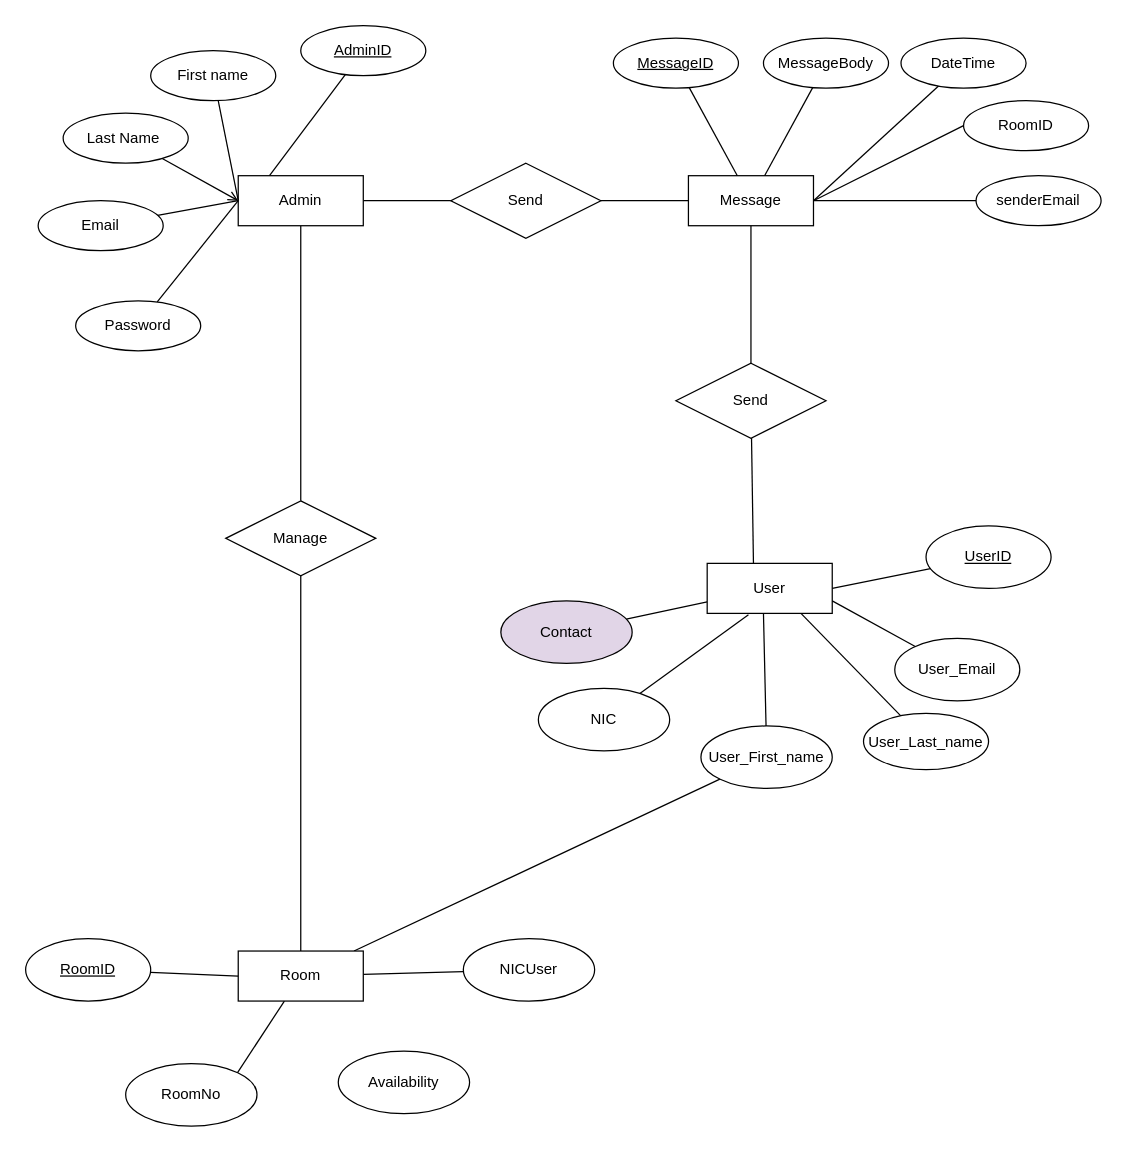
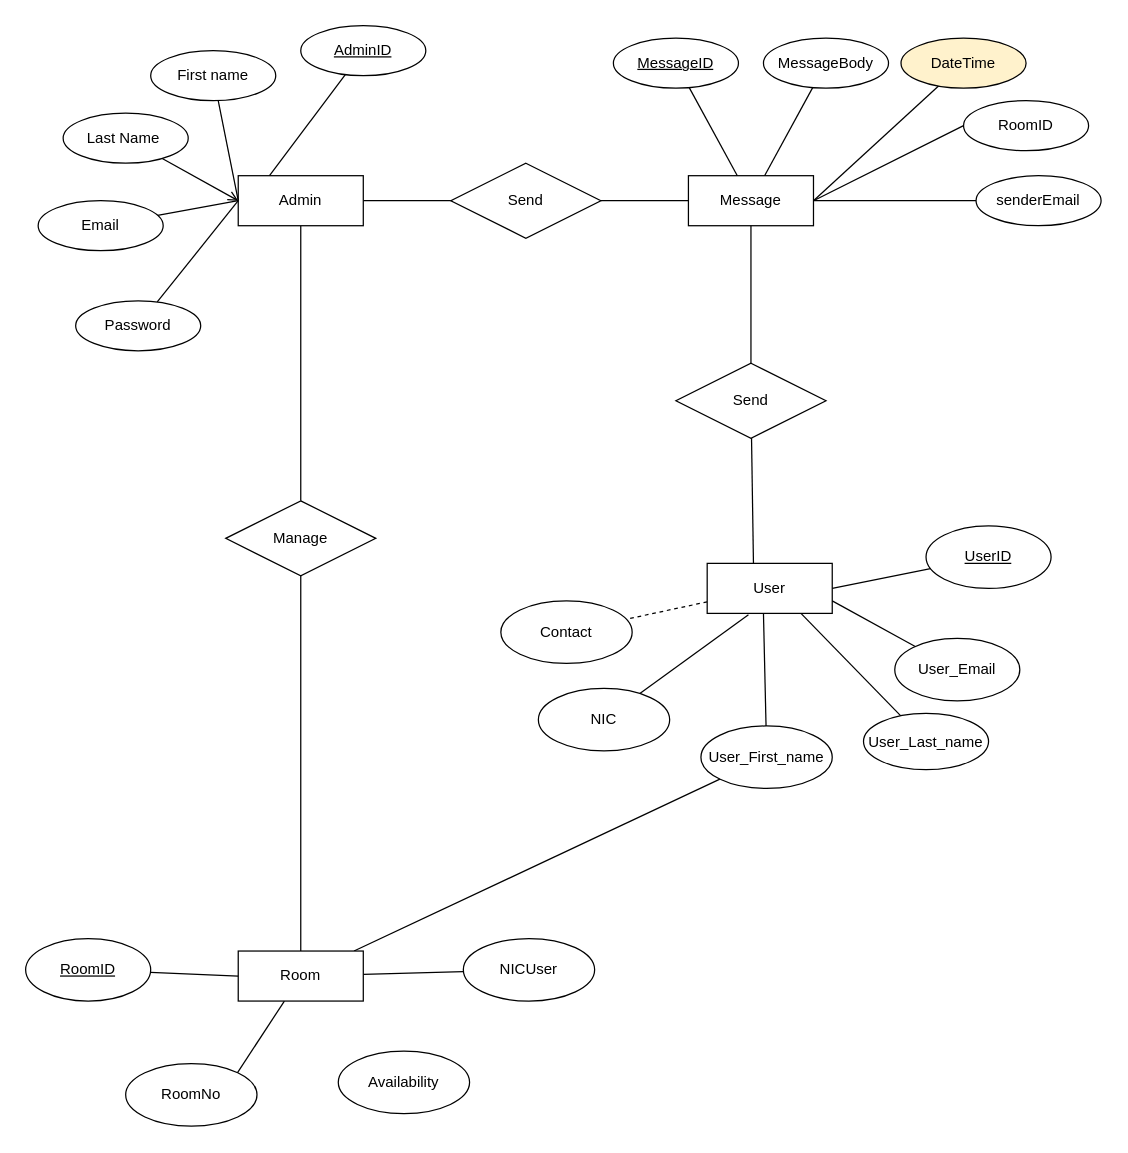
  <mxCell id="0" />
  <mxCell id="1" parent="0" />
  <mxCell id="2" style="edgeStyle=none;rounded=0;orthogonalLoop=1;jettySize=auto;html=1;entryX=0;entryY=0.5;entryDx=0;entryDy=0;endArrow=none;endFill=0;" parent="1" source="4" target="35" edge="1"><mxGeometry relative="1" as="geometry" /></mxCell>
  <mxCell id="3" style="rounded=0;orthogonalLoop=1;jettySize=auto;html=1;endArrow=none;endFill=0;" edge="1" parent="1" source="4" target="45"><mxGeometry relative="1" as="geometry" /></mxCell>
  <mxCell id="4" value="Admin" style="whiteSpace=wrap;html=1;align=center;" parent="1" vertex="1"><mxGeometry x="190" y="140" width="100" height="40" as="geometry" /></mxCell>
  <mxCell id="5" style="edgeStyle=none;rounded=0;orthogonalLoop=1;jettySize=auto;html=1;entryX=0.25;entryY=0;entryDx=0;entryDy=0;endArrow=none;endFill=0;" parent="1" source="6" target="4" edge="1"><mxGeometry relative="1" as="geometry" /></mxCell>
  <mxCell id="6" value="AdminID" style="ellipse;whiteSpace=wrap;html=1;align=center;fontStyle=4;" parent="1" vertex="1"><mxGeometry x="240" y="20" width="100" height="40" as="geometry" /></mxCell>
  <mxCell id="7" style="edgeStyle=none;rounded=0;orthogonalLoop=1;jettySize=auto;html=1;entryX=0;entryY=0.5;entryDx=0;entryDy=0;endArrow=open;endFill=0;" parent="1" source="8" target="4" edge="1"><mxGeometry relative="1" as="geometry" /></mxCell>
  <mxCell id="8" value="Last Name&amp;nbsp;" style="ellipse;whiteSpace=wrap;html=1;align=center;" parent="1" vertex="1"><mxGeometry x="50" y="90" width="100" height="40" as="geometry" /></mxCell>
  <mxCell id="9" style="edgeStyle=none;rounded=0;orthogonalLoop=1;jettySize=auto;html=1;endArrow=none;endFill=0;" parent="1" source="10" edge="1"><mxGeometry relative="1" as="geometry"><mxPoint x="190" y="160" as="targetPoint" /></mxGeometry></mxCell>
  <mxCell id="10" value="First name" style="ellipse;whiteSpace=wrap;html=1;align=center;" parent="1" vertex="1"><mxGeometry x="120" y="40" width="100" height="40" as="geometry" /></mxCell>
  <mxCell id="11" style="rounded=0;orthogonalLoop=1;jettySize=auto;html=1;entryX=0;entryY=0.5;entryDx=0;entryDy=0;endArrow=none;endFill=0;" parent="1" source="12" target="4" edge="1"><mxGeometry relative="1" as="geometry" /></mxCell>
  <mxCell id="12" value="Email" style="ellipse;whiteSpace=wrap;html=1;align=center;" parent="1" vertex="1"><mxGeometry x="30" y="160" width="100" height="40" as="geometry" /></mxCell>
  <mxCell id="13" style="edgeStyle=none;rounded=0;orthogonalLoop=1;jettySize=auto;html=1;endArrow=none;endFill=0;" parent="1" source="14" edge="1"><mxGeometry relative="1" as="geometry"><mxPoint x="190" y="160" as="targetPoint" /></mxGeometry></mxCell>
  <mxCell id="14" value="Password&lt;br&gt;" style="ellipse;whiteSpace=wrap;html=1;align=center;" parent="1" vertex="1"><mxGeometry x="60" y="240" width="100" height="40" as="geometry" /></mxCell>
  <mxCell id="15" style="edgeStyle=none;rounded=0;orthogonalLoop=1;jettySize=auto;html=1;entryX=0;entryY=0.5;entryDx=0;entryDy=0;endArrow=none;endFill=0;exitX=1;exitY=0.5;exitDx=0;exitDy=0;" parent="1" source="17" target="42" edge="1"><mxGeometry relative="1" as="geometry"><mxPoint x="750" y="170" as="targetPoint" /></mxGeometry></mxCell>
  <mxCell id="16" style="edgeStyle=none;rounded=0;orthogonalLoop=1;jettySize=auto;html=1;endArrow=none;endFill=0;" parent="1" source="17" edge="1"><mxGeometry relative="1" as="geometry"><mxPoint x="780" y="160" as="targetPoint" /></mxGeometry></mxCell>
  <mxCell id="17" value="Message" style="whiteSpace=wrap;html=1;align=center;" parent="1" vertex="1"><mxGeometry x="550" y="140" width="100" height="40" as="geometry" /></mxCell>
  <mxCell id="18" style="edgeStyle=none;rounded=0;orthogonalLoop=1;jettySize=auto;html=1;endArrow=none;endFill=0;" parent="1" source="19" target="17" edge="1"><mxGeometry relative="1" as="geometry" /></mxCell>
  <mxCell id="19" value="MessageID" style="ellipse;whiteSpace=wrap;html=1;align=center;fontStyle=4;" parent="1" vertex="1"><mxGeometry x="490" y="30" width="100" height="40" as="geometry" /></mxCell>
  <mxCell id="20" style="edgeStyle=none;rounded=0;orthogonalLoop=1;jettySize=auto;html=1;entryX=1;entryY=0.5;entryDx=0;entryDy=0;endArrow=none;endFill=0;" parent="1" source="21" target="17" edge="1"><mxGeometry relative="1" as="geometry" /></mxCell>
- <mxCell id="21" value="DateTime" style="ellipse;whiteSpace=wrap;html=1;align=center;" parent="1" vertex="1"><mxGeometry x="720" y="30" width="100" height="40" as="geometry" /></mxCell>
+ <mxCell id="21" value="DateTime" style="ellipse;whiteSpace=wrap;html=1;align=center;fillColor=#fff2cc;" parent="1" vertex="1"><mxGeometry x="720" y="30" width="100" height="40" as="geometry" /></mxCell>
  <mxCell id="22" style="edgeStyle=none;rounded=0;orthogonalLoop=1;jettySize=auto;html=1;endArrow=none;endFill=0;" parent="1" source="23" target="17" edge="1"><mxGeometry relative="1" as="geometry" /></mxCell>
  <mxCell id="23" value="MessageBody" style="ellipse;whiteSpace=wrap;html=1;align=center;" parent="1" vertex="1"><mxGeometry x="610" y="30" width="100" height="40" as="geometry" /></mxCell>
- <mxCell id="24" value="" style="edgeStyle=none;rounded=0;orthogonalLoop=1;jettySize=auto;html=1;endArrow=none;endFill=0;" parent="1" source="25" target="41" edge="1"><mxGeometry relative="1" as="geometry" /></mxCell>
+ <mxCell id="24" value="" style="edgeStyle=none;rounded=0;orthogonalLoop=1;jettySize=auto;html=1;endArrow=none;endFill=0;dashed=1;" parent="1" source="25" target="41" edge="1"><mxGeometry relative="1" as="geometry" /></mxCell>
  <mxCell id="25" value="User" style="whiteSpace=wrap;html=1;align=center;" parent="1" vertex="1"><mxGeometry x="565" y="450" width="100" height="40" as="geometry" /></mxCell>
  <mxCell id="26" style="edgeStyle=none;rounded=0;orthogonalLoop=1;jettySize=auto;html=1;entryX=1;entryY=0.5;entryDx=0;entryDy=0;endArrow=none;endFill=0;" parent="1" source="27" target="25" edge="1"><mxGeometry relative="1" as="geometry" /></mxCell>
  <mxCell id="27" value="UserID" style="ellipse;whiteSpace=wrap;html=1;align=center;fontStyle=4;" parent="1" vertex="1"><mxGeometry x="740" y="420" width="100" height="50" as="geometry" /></mxCell>
  <mxCell id="28" style="edgeStyle=none;rounded=0;orthogonalLoop=1;jettySize=auto;html=1;endArrow=none;endFill=0;" parent="1" source="29" edge="1"><mxGeometry relative="1" as="geometry"><mxPoint x="610" y="490" as="targetPoint" /></mxGeometry></mxCell>
  <mxCell id="29" value="User_First_name" style="ellipse;whiteSpace=wrap;html=1;align=center;" parent="1" vertex="1"><mxGeometry x="560" y="580" width="105" height="50" as="geometry" /></mxCell>
  <mxCell id="30" style="edgeStyle=none;rounded=0;orthogonalLoop=1;jettySize=auto;html=1;entryX=1;entryY=0.75;entryDx=0;entryDy=0;endArrow=none;endFill=0;" parent="1" source="31" target="25" edge="1"><mxGeometry relative="1" as="geometry" /></mxCell>
  <mxCell id="31" value="User_Email" style="ellipse;whiteSpace=wrap;html=1;align=center;" parent="1" vertex="1"><mxGeometry x="715" y="510" width="100" height="50" as="geometry" /></mxCell>
  <mxCell id="32" style="edgeStyle=none;rounded=0;orthogonalLoop=1;jettySize=auto;html=1;entryX=0.75;entryY=1;entryDx=0;entryDy=0;endArrow=none;endFill=0;" parent="1" source="33" target="25" edge="1"><mxGeometry relative="1" as="geometry" /></mxCell>
  <mxCell id="33" value="User_Last_name" style="ellipse;whiteSpace=wrap;html=1;align=center;" parent="1" vertex="1"><mxGeometry x="690" y="570" width="100" height="45" as="geometry" /></mxCell>
  <mxCell id="34" style="edgeStyle=none;rounded=0;orthogonalLoop=1;jettySize=auto;html=1;exitX=1;exitY=0.5;exitDx=0;exitDy=0;entryX=0;entryY=0.5;entryDx=0;entryDy=0;endArrow=none;endFill=0;" parent="1" source="35" target="17" edge="1"><mxGeometry relative="1" as="geometry" /></mxCell>
  <mxCell id="35" value="Send" style="shape=rhombus;perimeter=rhombusPerimeter;whiteSpace=wrap;html=1;align=center;" parent="1" vertex="1"><mxGeometry x="360" y="130" width="120" height="60" as="geometry" /></mxCell>
  <mxCell id="36" style="edgeStyle=none;rounded=0;orthogonalLoop=1;jettySize=auto;html=1;entryX=0.5;entryY=1;entryDx=0;entryDy=0;endArrow=none;endFill=0;" parent="1" source="38" target="17" edge="1"><mxGeometry relative="1" as="geometry" /></mxCell>
  <mxCell id="37" style="edgeStyle=none;rounded=0;orthogonalLoop=1;jettySize=auto;html=1;endArrow=none;endFill=0;entryX=0.37;entryY=0;entryDx=0;entryDy=0;entryPerimeter=0;" parent="1" source="38" target="25" edge="1"><mxGeometry relative="1" as="geometry"><mxPoint x="600" y="440" as="targetPoint" /></mxGeometry></mxCell>
  <mxCell id="38" value="Send" style="shape=rhombus;perimeter=rhombusPerimeter;whiteSpace=wrap;html=1;align=center;" parent="1" vertex="1"><mxGeometry x="540" y="290" width="120" height="60" as="geometry" /></mxCell>
  <mxCell id="39" style="edgeStyle=none;rounded=0;orthogonalLoop=1;jettySize=auto;html=1;entryX=0.33;entryY=1.025;entryDx=0;entryDy=0;entryPerimeter=0;endArrow=none;endFill=0;" parent="1" source="40" target="25" edge="1"><mxGeometry relative="1" as="geometry" /></mxCell>
  <mxCell id="40" value="NIC" style="ellipse;whiteSpace=wrap;html=1;align=center;" parent="1" vertex="1"><mxGeometry x="430" y="550" width="105" height="50" as="geometry" /></mxCell>
- <mxCell id="41" value="Contact" style="ellipse;whiteSpace=wrap;html=1;align=center;fillColor=#e1d5e7;" parent="1" vertex="1"><mxGeometry x="400" y="480" width="105" height="50" as="geometry" /></mxCell>
+ <mxCell id="41" value="Contact" style="ellipse;whiteSpace=wrap;html=1;align=center;" parent="1" vertex="1"><mxGeometry x="400" y="480" width="105" height="50" as="geometry" /></mxCell>
  <mxCell id="42" value="RoomID" style="ellipse;whiteSpace=wrap;html=1;align=center;" parent="1" vertex="1"><mxGeometry x="770" y="80" width="100" height="40" as="geometry" /></mxCell>
  <mxCell id="43" value="senderEmail" style="ellipse;whiteSpace=wrap;html=1;align=center;" parent="1" vertex="1"><mxGeometry x="780" y="140" width="100" height="40" as="geometry" /></mxCell>
  <mxCell id="44" style="edgeStyle=none;rounded=0;orthogonalLoop=1;jettySize=auto;html=1;endArrow=none;endFill=0;" edge="1" parent="1" source="45" target="49"><mxGeometry relative="1" as="geometry" /></mxCell>
  <mxCell id="45" value="Manage" style="shape=rhombus;perimeter=rhombusPerimeter;whiteSpace=wrap;html=1;align=center;" vertex="1" parent="1"><mxGeometry x="180" y="400" width="120" height="60" as="geometry" /></mxCell>
  <mxCell id="46" value="" style="edgeStyle=none;rounded=0;orthogonalLoop=1;jettySize=auto;html=1;endArrow=none;endFill=0;" edge="1" parent="1" source="49" target="29"><mxGeometry relative="1" as="geometry" /></mxCell>
  <mxCell id="47" value="" style="edgeStyle=none;rounded=0;orthogonalLoop=1;jettySize=auto;html=1;endArrow=none;endFill=0;" edge="1" parent="1" source="49" target="54"><mxGeometry relative="1" as="geometry" /></mxCell>
  <mxCell id="48" style="edgeStyle=none;rounded=0;orthogonalLoop=1;jettySize=auto;html=1;entryX=1;entryY=0;entryDx=0;entryDy=0;endArrow=none;endFill=0;" edge="1" parent="1" source="49" target="50"><mxGeometry relative="1" as="geometry" /></mxCell>
  <mxCell id="49" value="Room" style="whiteSpace=wrap;html=1;align=center;" vertex="1" parent="1"><mxGeometry x="190" y="760" width="100" height="40" as="geometry" /></mxCell>
  <mxCell id="50" value="RoomNo" style="ellipse;whiteSpace=wrap;html=1;align=center;" vertex="1" parent="1"><mxGeometry x="100" y="850" width="105" height="50" as="geometry" /></mxCell>
  <mxCell id="51" style="edgeStyle=none;rounded=0;orthogonalLoop=1;jettySize=auto;html=1;endArrow=none;endFill=0;entryX=0;entryY=0.5;entryDx=0;entryDy=0;" edge="1" parent="1" source="52" target="49"><mxGeometry relative="1" as="geometry"><mxPoint x="180" y="780" as="targetPoint" /></mxGeometry></mxCell>
  <mxCell id="52" value="RoomID" style="ellipse;whiteSpace=wrap;html=1;align=center;fontStyle=4;" vertex="1" parent="1"><mxGeometry x="20" y="750" width="100" height="50" as="geometry" /></mxCell>
  <mxCell id="53" value="Availability" style="ellipse;whiteSpace=wrap;html=1;align=center;" vertex="1" parent="1"><mxGeometry x="270" y="840" width="105" height="50" as="geometry" /></mxCell>
  <mxCell id="54" value="NICUser" style="ellipse;whiteSpace=wrap;html=1;align=center;" vertex="1" parent="1"><mxGeometry x="370" y="750" width="105" height="50" as="geometry" /></mxCell>
